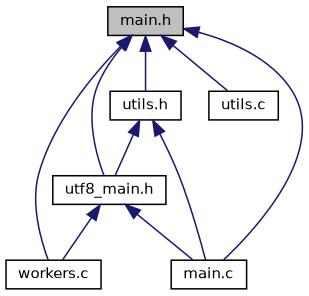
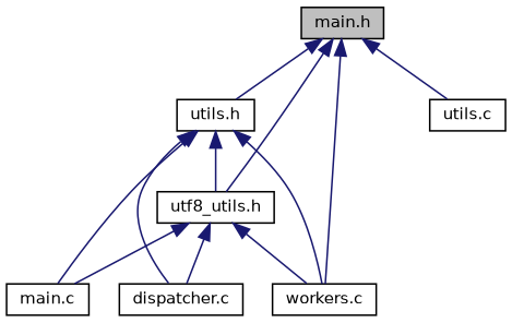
  digraph {
    node [color=black fillcolor=white fontname=Helvetica fontsize=10 shape=record style=filled]
    edge [color=midnightblue dir=back fontname=Helvetica fontsize=10 labelfontname=Helvetica labelfontsize=10 style=solid]
    n1 [fillcolor=grey75 fontcolor=black height=0.2 label="main.h" width=0.4]
    n2 [height=0.2 label="main.c" width=0.4]
-   n3 [height=0.2 label="utf8_main.h" width=0.4]
+   n3 [height=0.2 label="utf8_utils.h" width=0.4]
    n4 [height=0.2 label="workers.c" width=0.4]
    n5 [height=0.2 label="utils.c" width=0.4]
    n6 [height=0.2 label="utils.h" width=0.4]
-   n1 -> n2
+   n7 [height=0.2 label="dispatcher.c" width=0.4]
    n1 -> n3
    n1 -> n4
    n1 -> n5
    n1 -> n6
    n3 -> n2
    n3 -> n4
+   n3 -> n7
    n6 -> n2
    n6 -> n3
+   n6 -> n4
+   n6 -> n7
  }
